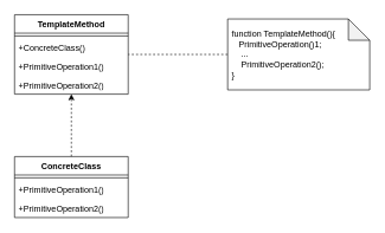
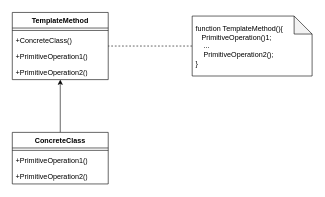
  <mxCell id="0" />
  <mxCell id="1" parent="0" />
  <mxCell id="2" value="TemplateMethod" style="swimlane;fontStyle=1;align=center;verticalAlign=top;childLayout=stackLayout;horizontal=1;startSize=26;horizontalStack=0;resizeParent=1;resizeParentMax=0;resizeLast=0;collapsible=1;marginBottom=0;whiteSpace=wrap;html=1;" vertex="1" parent="1"><mxGeometry x="20" y="20" width="160" height="112" as="geometry" /></mxCell>
  <mxCell id="3" value="" style="line;strokeWidth=1;fillColor=none;align=left;verticalAlign=middle;spacingTop=-1;spacingLeft=3;spacingRight=3;rotatable=0;labelPosition=right;points=[];portConstraint=eastwest;strokeColor=inherit;" vertex="1" parent="2"><mxGeometry y="26" width="160" height="8" as="geometry" /></mxCell>
  <mxCell id="4" value="+ConcreteClass()" style="text;strokeColor=none;fillColor=none;align=left;verticalAlign=top;spacingLeft=4;spacingRight=4;overflow=hidden;rotatable=0;points=[[0,0.5],[1,0.5]];portConstraint=eastwest;whiteSpace=wrap;html=1;" vertex="1" parent="2"><mxGeometry y="34" width="160" height="26" as="geometry" /></mxCell>
  <mxCell id="5" value="+PrimitiveOperation1()" style="text;strokeColor=none;fillColor=none;align=left;verticalAlign=top;spacingLeft=4;spacingRight=4;overflow=hidden;rotatable=0;points=[[0,0.5],[1,0.5]];portConstraint=eastwest;whiteSpace=wrap;html=1;" vertex="1" parent="2"><mxGeometry y="60" width="160" height="26" as="geometry" /></mxCell>
  <mxCell id="6" value="+PrimitiveOperation2()" style="text;strokeColor=none;fillColor=none;align=left;verticalAlign=top;spacingLeft=4;spacingRight=4;overflow=hidden;rotatable=0;points=[[0,0.5],[1,0.5]];portConstraint=eastwest;whiteSpace=wrap;html=1;" vertex="1" parent="2"><mxGeometry y="86" width="160" height="26" as="geometry" /></mxCell>
- <mxCell id="7" style="edgeStyle=none;rounded=0;orthogonalLoop=1;jettySize=auto;html=1;dashed=1;" edge="1" parent="1" source="8" target="2"><mxGeometry relative="1" as="geometry" /></mxCell>
+ <mxCell id="7" style="edgeStyle=none;rounded=0;orthogonalLoop=1;jettySize=auto;html=1;" edge="1" parent="1" source="8" target="2"><mxGeometry relative="1" as="geometry" /></mxCell>
  <mxCell id="8" value="ConcreteClass" style="swimlane;fontStyle=1;align=center;verticalAlign=top;childLayout=stackLayout;horizontal=1;startSize=26;horizontalStack=0;resizeParent=1;resizeParentMax=0;resizeLast=0;collapsible=1;marginBottom=0;whiteSpace=wrap;html=1;" vertex="1" parent="1"><mxGeometry x="20" y="220" width="160" height="86" as="geometry" /></mxCell>
  <mxCell id="9" value="" style="line;strokeWidth=1;fillColor=none;align=left;verticalAlign=middle;spacingTop=-1;spacingLeft=3;spacingRight=3;rotatable=0;labelPosition=right;points=[];portConstraint=eastwest;strokeColor=inherit;" vertex="1" parent="8"><mxGeometry y="26" width="160" height="8" as="geometry" /></mxCell>
  <mxCell id="10" value="+PrimitiveOperation1()" style="text;strokeColor=none;fillColor=none;align=left;verticalAlign=top;spacingLeft=4;spacingRight=4;overflow=hidden;rotatable=0;points=[[0,0.5],[1,0.5]];portConstraint=eastwest;whiteSpace=wrap;html=1;" vertex="1" parent="8"><mxGeometry y="34" width="160" height="26" as="geometry" /></mxCell>
  <mxCell id="11" value="+PrimitiveOperation2()" style="text;strokeColor=none;fillColor=none;align=left;verticalAlign=top;spacingLeft=4;spacingRight=4;overflow=hidden;rotatable=0;points=[[0,0.5],[1,0.5]];portConstraint=eastwest;whiteSpace=wrap;html=1;" vertex="1" parent="8"><mxGeometry y="60" width="160" height="26" as="geometry" /></mxCell>
  <mxCell id="12" style="edgeStyle=none;rounded=0;orthogonalLoop=1;jettySize=auto;html=1;endArrow=none;endFill=0;dashed=1;" edge="1" parent="1" source="13" target="2"><mxGeometry relative="1" as="geometry" /></mxCell>
  <mxCell id="13" value="function TemplateMethod(){&lt;br&gt;&amp;nbsp; &amp;nbsp;PrimitiveOperation()1;&lt;br&gt;&amp;nbsp; &amp;nbsp; ...&lt;br&gt;&amp;nbsp; &amp;nbsp; PrimitiveOperation2();&lt;br&gt;}" style="shape=note;whiteSpace=wrap;html=1;backgroundOutline=1;darkOpacity=0.05;spacingLeft=4;spacingRight=4;align=left;" vertex="1" parent="1"><mxGeometry x="320" y="26" width="200" height="100" as="geometry" /></mxCell>
